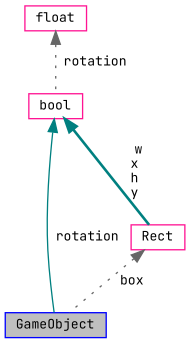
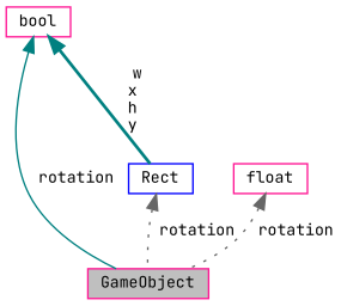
  digraph {
    fontname="JetBrains Mono"
    node [color=blue fillcolor=white fontname="JetBrains Mono" fontsize=10 shape=record style=filled]
    edge [color=gray40 dir=back fontname="JetBrains Mono" fontsize=10 labelfontname=Helvetica labelfontsize=10 style=dotted]
-   n1 [fillcolor=grey75 fontcolor=black height=0.2 label=GameObject width=0.4]
-   n2 [color=deeppink height=0.2 label=Rect width=0.4]
+   n1 [color=deeppink fillcolor=grey75 fontcolor=black height=0.2 label=GameObject width=0.4]
+   n2 [height=0.2 label=Rect width=0.4]
    n3 [color=deeppink height=0.2 label=float width=0.4]
    n4 [color=deeppink height=0.2 label=bool width=0.4]
-   n2 -> n1 [label=" box"]
-   n3 -> n4 [label=" rotation"]
+   n2 -> n1 [label=" rotation"]
+   n3 -> n1 [label=" rotation"]
    n4 -> n1 [color=teal label=" rotation" style=solid]
    n4 -> n2 [color=teal label=" w\nx\nh\ny" style=bold]
  }
